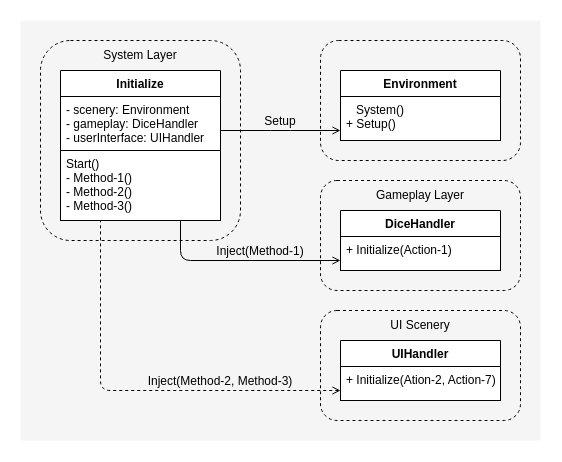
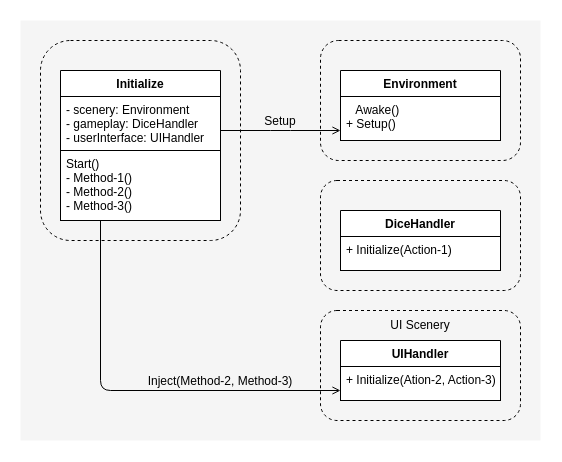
  <mxCell id="0" />
  <mxCell id="1" parent="0" />
  <mxCell id="2" value="" style="rounded=0;whiteSpace=wrap;html=1;shadow=0;dashed=1;strokeColor=none;fillColor=#f5f5f5;fontColor=#333333;" parent="1" vertex="1"><mxGeometry x="20" y="20" width="520" height="420" as="geometry" /></mxCell>
  <mxCell id="3" value="" style="rounded=1;whiteSpace=wrap;html=1;shadow=0;strokeColor=default;fillColor=none;dashed=1;" parent="1" vertex="1"><mxGeometry x="320" y="310" width="200" height="110" as="geometry" /></mxCell>
  <mxCell id="4" value="" style="rounded=1;whiteSpace=wrap;html=1;shadow=0;strokeColor=default;fillColor=none;dashed=1;" parent="1" vertex="1"><mxGeometry x="320" y="180" width="200" height="110" as="geometry" /></mxCell>
  <mxCell id="5" value="" style="rounded=1;whiteSpace=wrap;html=1;shadow=0;strokeColor=default;fillColor=none;dashed=1;" parent="1" vertex="1"><mxGeometry x="40" y="40" width="200" height="200" as="geometry" /></mxCell>
  <mxCell id="6" value="" style="rounded=1;whiteSpace=wrap;html=1;shadow=0;strokeColor=default;fillColor=none;dashed=1;" parent="1" vertex="1"><mxGeometry x="320" y="40" width="200" height="120" as="geometry" /></mxCell>
  <mxCell id="7" value="Initialize" style="swimlane;fontStyle=1;align=center;verticalAlign=top;childLayout=stackLayout;horizontal=1;startSize=26;horizontalStack=0;resizeParent=1;resizeParentMax=0;resizeLast=0;collapsible=1;marginBottom=0;shadow=0;glass=0;rounded=0;labelBackgroundColor=none;separatorColor=none;autosize=0;" parent="1" vertex="1"><mxGeometry x="60" y="70" width="160" height="150" as="geometry" /></mxCell>
  <mxCell id="8" value="- scenery: Environment&#10;- gameplay: DiceHandler&#10;- userInterface: UIHandler&#10;&#10;&#10;" style="text;align=left;verticalAlign=top;spacingLeft=4;spacingRight=4;overflow=hidden;rotatable=0;points=[[0,0.5],[1,0.5]];portConstraint=eastwest;shadow=0;glass=0;rounded=0;labelBackgroundColor=none;fixDash=0;container=0;fillColor=default;strokeColor=default;" parent="7" vertex="1"><mxGeometry y="26" width="160" height="54" as="geometry" /></mxCell>
  <mxCell id="9" value="Start()&#10;- Method-1()&#10;- Method-2()&#10;- Method-3()&#10;&#10;&#10;&#10;&#10;&#10;" style="text;align=left;verticalAlign=top;spacingLeft=4;spacingRight=4;overflow=hidden;rotatable=0;points=[[0,0.5],[1,0.5]];portConstraint=eastwest;shadow=0;glass=0;rounded=0;labelBackgroundColor=none;fillColor=default;strokeColor=default;" parent="7" vertex="1"><mxGeometry y="80" width="160" height="70" as="geometry" /></mxCell>
- <mxCell id="10" value="Inject(Method-1)" style="endArrow=none;rounded=1;edgeStyle=orthogonalEdgeStyle;fontColor=default;labelBackgroundColor=none;shadow=0;fontSize=12;strokeWidth=1;startArrow=open;startFill=0;verticalAlign=bottom;endFill=0;entryX=0.75;entryY=1;entryDx=0;entryDy=0;" parent="1" source="13" target="7" edge="1"><mxGeometry x="-0.2" width="160" relative="1" as="geometry"><mxPoint x="350" y="108" as="sourcePoint" /><mxPoint x="140" y="220" as="targetPoint" /><Array as="points"><mxPoint x="180" y="260" /></Array><mxPoint as="offset" /></mxGeometry></mxCell>
  <mxCell id="11" value="Environment" style="swimlane;fontStyle=1;align=center;verticalAlign=top;childLayout=stackLayout;horizontal=1;startSize=26;horizontalStack=0;resizeParent=1;resizeParentMax=0;resizeLast=0;collapsible=1;marginBottom=0;shadow=0;glass=0;rounded=0;labelBackgroundColor=none;autosize=0;swimlaneLine=1;" parent="1" vertex="1"><mxGeometry x="340" y="70" width="160" height="70" as="geometry" /></mxCell>
- <mxCell id="12" value="   System()&#10;+ Setup()&#10;&#10;&#10;&#10;&#10;&#10;" style="text;align=left;verticalAlign=top;spacingLeft=4;spacingRight=4;overflow=hidden;rotatable=0;points=[[0,0.5],[1,0.5]];portConstraint=eastwest;shadow=0;glass=0;rounded=0;labelBackgroundColor=none;autosize=0;fillColor=default;strokeColor=default;" parent="11" vertex="1"><mxGeometry y="26" width="160" height="44" as="geometry" /></mxCell>
+ <mxCell id="12" value="   Awake()&#10;+ Setup()&#10;&#10;&#10;&#10;&#10;&#10;" style="text;align=left;verticalAlign=top;spacingLeft=4;spacingRight=4;overflow=hidden;rotatable=0;points=[[0,0.5],[1,0.5]];portConstraint=eastwest;shadow=0;glass=0;rounded=0;labelBackgroundColor=none;autosize=0;fillColor=default;strokeColor=default;" parent="11" vertex="1"><mxGeometry y="26" width="160" height="44" as="geometry" /></mxCell>
  <mxCell id="13" value="DiceHandler" style="swimlane;fontStyle=1;align=center;verticalAlign=top;childLayout=stackLayout;horizontal=1;startSize=26;horizontalStack=0;resizeParent=1;resizeParentMax=0;resizeLast=0;collapsible=1;marginBottom=0;shadow=0;glass=0;rounded=0;labelBackgroundColor=none;autosize=0;swimlaneLine=1;" parent="1" vertex="1"><mxGeometry x="340" y="210" width="160" height="60" as="geometry" /></mxCell>
  <mxCell id="14" value="+ Initialize(Action-1)" style="text;align=left;verticalAlign=top;spacingLeft=4;spacingRight=4;overflow=hidden;rotatable=0;points=[[0,0.5],[1,0.5]];portConstraint=eastwest;shadow=0;glass=0;rounded=0;labelBackgroundColor=none;autosize=0;fillColor=default;strokeColor=default;" parent="13" vertex="1"><mxGeometry y="26" width="160" height="34" as="geometry" /></mxCell>
  <mxCell id="15" value="UIHandler" style="swimlane;fontStyle=1;align=center;verticalAlign=top;childLayout=stackLayout;horizontal=1;startSize=26;horizontalStack=0;resizeParent=1;resizeParentMax=0;resizeLast=0;collapsible=1;marginBottom=0;shadow=0;glass=0;rounded=0;labelBackgroundColor=none;autosize=0;swimlaneLine=1;" parent="1" vertex="1"><mxGeometry x="340" y="340" width="160" height="60" as="geometry" /></mxCell>
- <mxCell id="16" value="+ Initialize(Ation-2, Action-7)" style="text;align=left;verticalAlign=top;spacingLeft=4;spacingRight=4;overflow=hidden;rotatable=0;points=[[0,0.5],[1,0.5]];portConstraint=eastwest;shadow=0;glass=0;rounded=0;labelBackgroundColor=none;autosize=0;fillColor=default;strokeColor=default;" parent="15" vertex="1"><mxGeometry y="26" width="160" height="34" as="geometry" /></mxCell>
+ <mxCell id="16" value="+ Initialize(Ation-2, Action-3)" style="text;align=left;verticalAlign=top;spacingLeft=4;spacingRight=4;overflow=hidden;rotatable=0;points=[[0,0.5],[1,0.5]];portConstraint=eastwest;shadow=0;glass=0;rounded=0;labelBackgroundColor=none;autosize=0;fillColor=default;strokeColor=default;" parent="15" vertex="1"><mxGeometry y="26" width="160" height="34" as="geometry" /></mxCell>
  <mxCell id="17" value="Setup" style="endArrow=none;rounded=1;edgeStyle=orthogonalEdgeStyle;fontColor=default;labelBackgroundColor=none;shadow=0;fontSize=12;strokeWidth=1;startArrow=open;startFill=0;verticalAlign=bottom;endFill=0;" parent="1" source="11" target="8" edge="1"><mxGeometry width="160" relative="1" as="geometry"><mxPoint x="230" y="30" as="sourcePoint" /><mxPoint x="70" y="30" as="targetPoint" /><Array as="points"><mxPoint x="280" y="130" /><mxPoint x="280" y="130" /></Array><mxPoint as="offset" /></mxGeometry></mxCell>
- <mxCell id="18" value="Inject(Method-2, Method-3)" style="endArrow=none;rounded=1;edgeStyle=orthogonalEdgeStyle;fontColor=default;labelBackgroundColor=none;shadow=0;fontSize=12;strokeWidth=1;startArrow=open;startFill=0;verticalAlign=bottom;endFill=0;entryX=0.25;entryY=1;entryDx=0;entryDy=0;dashed=1;" parent="1" source="15" target="7" edge="1"><mxGeometry x="-0.415" width="160" relative="1" as="geometry"><mxPoint x="270" y="290" as="sourcePoint" /><mxPoint x="140" y="240" as="targetPoint" /><Array as="points"><mxPoint x="100" y="390" /></Array><mxPoint as="offset" /></mxGeometry></mxCell>
- <mxCell id="19" value="System Layer" style="text;html=1;strokeColor=none;fillColor=none;align=center;verticalAlign=middle;whiteSpace=wrap;rounded=0;shadow=0;dashed=1;" parent="1" vertex="1"><mxGeometry x="80" y="40" width="120" height="30" as="geometry" /></mxCell>
- <mxCell id="20" value="Gameplay Layer" style="text;html=1;strokeColor=none;fillColor=none;align=center;verticalAlign=middle;whiteSpace=wrap;rounded=0;shadow=0;dashed=1;" parent="1" vertex="1"><mxGeometry x="360" y="180" width="120" height="30" as="geometry" /></mxCell>
+ <mxCell id="18" value="Inject(Method-2, Method-3)" style="endArrow=none;rounded=1;edgeStyle=orthogonalEdgeStyle;fontColor=default;labelBackgroundColor=none;shadow=0;fontSize=12;strokeWidth=1;startArrow=open;startFill=0;verticalAlign=bottom;endFill=0;entryX=0.25;entryY=1;entryDx=0;entryDy=0;" parent="1" source="15" target="7" edge="1"><mxGeometry x="-0.415" width="160" relative="1" as="geometry"><mxPoint x="270" y="290" as="sourcePoint" /><mxPoint x="140" y="240" as="targetPoint" /><Array as="points"><mxPoint x="100" y="390" /></Array><mxPoint as="offset" /></mxGeometry></mxCell>
  <mxCell id="21" value="UI Scenery" style="text;html=1;strokeColor=none;fillColor=none;align=center;verticalAlign=middle;whiteSpace=wrap;rounded=0;shadow=0;dashed=1;" parent="1" vertex="1"><mxGeometry x="360" y="310" width="120" height="30" as="geometry" /></mxCell>
